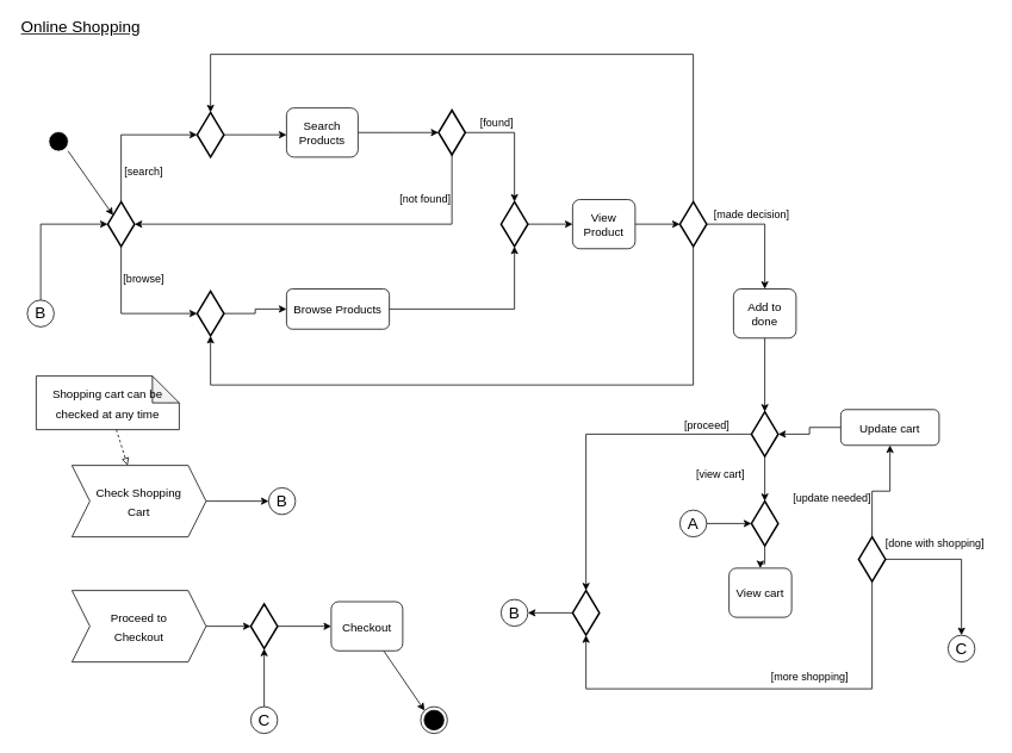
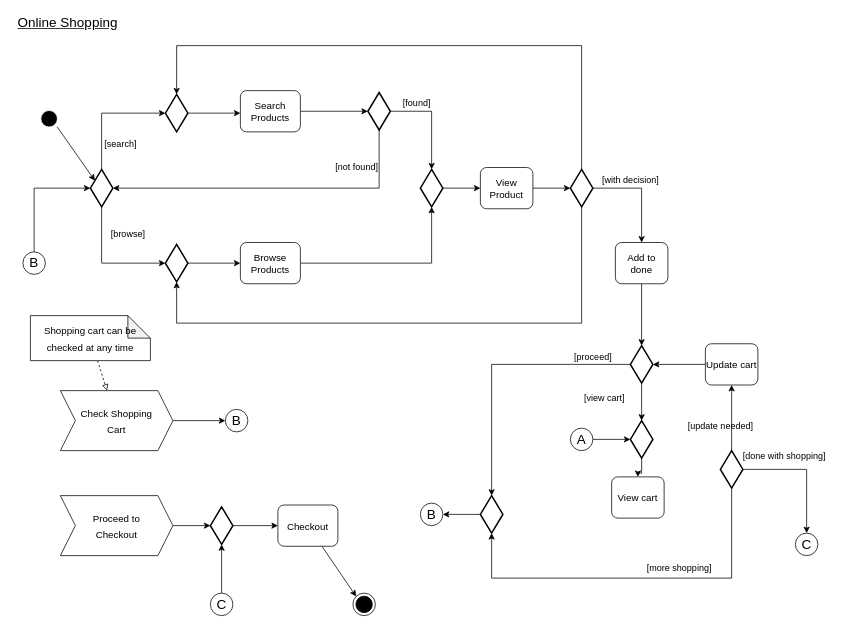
  <mxCell id="0" />
  <mxCell id="1" parent="0" />
  <mxCell id="2" value="&lt;font style=&quot;font-size: 18px;&quot;&gt;Online Shopping&lt;/font&gt;" style="text;html=1;strokeColor=none;fillColor=none;align=center;verticalAlign=middle;whiteSpace=wrap;rounded=0;fontStyle=4;fontSize=18;" vertex="1" parent="1"><mxGeometry x="20" y="20" width="140" height="20" as="geometry" /></mxCell>
  <mxCell id="3" style="rounded=0;orthogonalLoop=1;jettySize=auto;html=1;exitX=1;exitY=1;exitDx=0;exitDy=0;entryX=0.2;entryY=0.3;entryDx=0;entryDy=0;entryPerimeter=0;fontSize=18;fontColor=#000000;" edge="1" parent="1" source="4" target="7"><mxGeometry relative="1" as="geometry" /></mxCell>
  <mxCell id="4" value="" style="ellipse;html=1;shape=startState;fillColor=#000000;fontSize=18;strokeColor=#FFFFFF;" vertex="1" parent="1"><mxGeometry x="50" y="142.5" width="30" height="30" as="geometry" /></mxCell>
  <mxCell id="5" style="edgeStyle=orthogonalEdgeStyle;rounded=0;orthogonalLoop=1;jettySize=auto;html=1;entryX=0;entryY=0.5;entryDx=0;entryDy=0;entryPerimeter=0;fontSize=18;fontColor=#000000;" edge="1" parent="1" source="7" target="9"><mxGeometry relative="1" as="geometry"><Array as="points"><mxPoint x="135" y="150" /></Array></mxGeometry></mxCell>
  <mxCell id="6" style="edgeStyle=orthogonalEdgeStyle;rounded=0;orthogonalLoop=1;jettySize=auto;html=1;entryX=0;entryY=0.5;entryDx=0;entryDy=0;entryPerimeter=0;fontSize=18;fontColor=#000000;" edge="1" parent="1" source="7" target="11"><mxGeometry relative="1" as="geometry"><Array as="points"><mxPoint x="135" y="350" /></Array></mxGeometry></mxCell>
  <mxCell id="7" value="" style="strokeWidth=2;html=1;shape=mxgraph.flowchart.decision;whiteSpace=wrap;fontSize=18;fontColor=#000000;" vertex="1" parent="1"><mxGeometry x="120" y="225" width="30" height="50" as="geometry" /></mxCell>
  <mxCell id="8" style="edgeStyle=orthogonalEdgeStyle;rounded=0;orthogonalLoop=1;jettySize=auto;html=1;exitX=1;exitY=0.5;exitDx=0;exitDy=0;exitPerimeter=0;fontSize=18;fontColor=#000000;" edge="1" parent="1" source="9"><mxGeometry relative="1" as="geometry"><mxPoint x="320" y="150" as="targetPoint" /></mxGeometry></mxCell>
  <mxCell id="9" value="" style="strokeWidth=2;html=1;shape=mxgraph.flowchart.decision;whiteSpace=wrap;fontSize=18;fontColor=#000000;" vertex="1" parent="1"><mxGeometry x="220" y="125" width="30" height="50" as="geometry" /></mxCell>
  <mxCell id="10" style="edgeStyle=orthogonalEdgeStyle;rounded=0;orthogonalLoop=1;jettySize=auto;html=1;fontSize=18;fontColor=#000000;" edge="1" parent="1" source="11" target="22"><mxGeometry relative="1" as="geometry" /></mxCell>
  <mxCell id="11" value="" style="strokeWidth=2;html=1;shape=mxgraph.flowchart.decision;whiteSpace=wrap;fontSize=18;fontColor=#000000;" vertex="1" parent="1"><mxGeometry x="220" y="325" width="30" height="50" as="geometry" /></mxCell>
  <mxCell id="12" style="edgeStyle=orthogonalEdgeStyle;rounded=0;orthogonalLoop=1;jettySize=auto;html=1;fontSize=18;fontColor=#000000;" edge="1" parent="1" source="13"><mxGeometry relative="1" as="geometry"><mxPoint x="490" y="147.5" as="targetPoint" /></mxGeometry></mxCell>
  <mxCell id="13" value="Search Products" style="rounded=1;whiteSpace=wrap;html=1;fontSize=13;fontColor=#000000;" vertex="1" parent="1"><mxGeometry x="320" y="120" width="80" height="55" as="geometry" /></mxCell>
  <mxCell id="14" style="edgeStyle=orthogonalEdgeStyle;rounded=0;orthogonalLoop=1;jettySize=auto;html=1;entryX=0.5;entryY=0;entryDx=0;entryDy=0;entryPerimeter=0;fontSize=18;fontColor=#000000;" edge="1" parent="1" source="16" target="18"><mxGeometry relative="1" as="geometry" /></mxCell>
  <mxCell id="15" style="edgeStyle=orthogonalEdgeStyle;rounded=0;orthogonalLoop=1;jettySize=auto;html=1;entryX=1;entryY=0.5;entryDx=0;entryDy=0;entryPerimeter=0;fontSize=18;fontColor=#000000;" edge="1" parent="1" source="16" target="7"><mxGeometry relative="1" as="geometry"><Array as="points"><mxPoint x="505" y="250" /></Array></mxGeometry></mxCell>
  <mxCell id="16" value="" style="strokeWidth=2;html=1;shape=mxgraph.flowchart.decision;whiteSpace=wrap;fontSize=18;fontColor=#000000;" vertex="1" parent="1"><mxGeometry x="490" y="122.5" width="30" height="50" as="geometry" /></mxCell>
  <mxCell id="17" style="edgeStyle=orthogonalEdgeStyle;rounded=0;orthogonalLoop=1;jettySize=auto;html=1;fontSize=18;fontColor=#000000;" edge="1" parent="1" source="18"><mxGeometry relative="1" as="geometry"><mxPoint x="640" y="250" as="targetPoint" /></mxGeometry></mxCell>
  <mxCell id="18" value="" style="strokeWidth=2;html=1;shape=mxgraph.flowchart.decision;whiteSpace=wrap;fontSize=18;fontColor=#000000;" vertex="1" parent="1"><mxGeometry x="560" y="225" width="30" height="50" as="geometry" /></mxCell>
  <mxCell id="19" style="edgeStyle=orthogonalEdgeStyle;rounded=0;orthogonalLoop=1;jettySize=auto;html=1;entryX=0;entryY=0.5;entryDx=0;entryDy=0;entryPerimeter=0;fontSize=18;fontColor=#000000;" edge="1" parent="1" source="20" target="28"><mxGeometry relative="1" as="geometry" /></mxCell>
  <mxCell id="20" value="View Product" style="rounded=1;whiteSpace=wrap;html=1;fontSize=13;fontColor=#000000;" vertex="1" parent="1"><mxGeometry x="640" y="222.5" width="70" height="55" as="geometry" /></mxCell>
  <mxCell id="21" style="edgeStyle=orthogonalEdgeStyle;rounded=0;orthogonalLoop=1;jettySize=auto;html=1;entryX=0.5;entryY=1;entryDx=0;entryDy=0;entryPerimeter=0;fontSize=18;fontColor=#000000;" edge="1" parent="1" source="22" target="18"><mxGeometry relative="1" as="geometry" /></mxCell>
- <mxCell id="22" value="Browse Products" style="rounded=1;whiteSpace=wrap;html=1;fontSize=13;fontColor=#000000;" vertex="1" parent="1"><mxGeometry x="320" y="322.5" width="115" height="45" as="geometry" /></mxCell>
+ <mxCell id="22" value="Browse Products" style="rounded=1;whiteSpace=wrap;html=1;fontSize=13;fontColor=#000000;" vertex="1" parent="1"><mxGeometry x="320" y="322.5" width="80" height="55" as="geometry" /></mxCell>
  <mxCell id="23" style="edgeStyle=orthogonalEdgeStyle;rounded=0;orthogonalLoop=1;jettySize=auto;html=1;entryX=0;entryY=0.5;entryDx=0;entryDy=0;entryPerimeter=0;fontSize=18;fontColor=#000000;" edge="1" parent="1" source="24" target="7"><mxGeometry relative="1" as="geometry"><Array as="points"><mxPoint x="45" y="250" /></Array></mxGeometry></mxCell>
  <mxCell id="24" value="B" style="ellipse;whiteSpace=wrap;html=1;aspect=fixed;fontSize=18;fontColor=#000000;strokeColor=#000000;" vertex="1" parent="1"><mxGeometry x="30" y="335" width="30" height="30" as="geometry" /></mxCell>
  <mxCell id="25" style="edgeStyle=orthogonalEdgeStyle;rounded=0;orthogonalLoop=1;jettySize=auto;html=1;entryX=0.5;entryY=0;entryDx=0;entryDy=0;entryPerimeter=0;fontSize=18;fontColor=#000000;" edge="1" parent="1" source="28" target="9"><mxGeometry relative="1" as="geometry"><Array as="points"><mxPoint x="775" y="60" /><mxPoint x="235" y="60" /></Array></mxGeometry></mxCell>
  <mxCell id="26" style="edgeStyle=orthogonalEdgeStyle;rounded=0;orthogonalLoop=1;jettySize=auto;html=1;entryX=0.5;entryY=0;entryDx=0;entryDy=0;fontSize=18;fontColor=#000000;" edge="1" parent="1" source="28" target="30"><mxGeometry relative="1" as="geometry" /></mxCell>
  <mxCell id="27" style="edgeStyle=orthogonalEdgeStyle;rounded=0;orthogonalLoop=1;jettySize=auto;html=1;entryX=0.5;entryY=1;entryDx=0;entryDy=0;entryPerimeter=0;fontSize=13;fontColor=#000000;endArrow=classic;endFill=1;startArrow=none;startFill=0;" edge="1" parent="1" source="28" target="11"><mxGeometry relative="1" as="geometry"><Array as="points"><mxPoint x="775" y="430" /><mxPoint x="235" y="430" /></Array></mxGeometry></mxCell>
  <mxCell id="28" value="" style="strokeWidth=2;html=1;shape=mxgraph.flowchart.decision;whiteSpace=wrap;fontSize=18;fontColor=#000000;" vertex="1" parent="1"><mxGeometry x="760" y="225" width="30" height="50" as="geometry" /></mxCell>
  <mxCell id="29" style="edgeStyle=orthogonalEdgeStyle;rounded=0;orthogonalLoop=1;jettySize=auto;html=1;entryX=0.5;entryY=0;entryDx=0;entryDy=0;entryPerimeter=0;fontSize=18;fontColor=#000000;" edge="1" parent="1" source="30" target="33"><mxGeometry relative="1" as="geometry" /></mxCell>
  <mxCell id="30" value="Add to done" style="rounded=1;whiteSpace=wrap;html=1;fontSize=13;fontColor=#000000;" vertex="1" parent="1"><mxGeometry x="820" y="322.5" width="70" height="55" as="geometry" /></mxCell>
  <mxCell id="31" style="edgeStyle=orthogonalEdgeStyle;rounded=0;orthogonalLoop=1;jettySize=auto;html=1;entryX=0.5;entryY=0;entryDx=0;entryDy=0;entryPerimeter=0;fontSize=18;fontColor=#000000;" edge="1" parent="1" source="33" target="46"><mxGeometry relative="1" as="geometry" /></mxCell>
  <mxCell id="32" style="edgeStyle=orthogonalEdgeStyle;rounded=0;orthogonalLoop=1;jettySize=auto;html=1;exitX=0.5;exitY=1;exitDx=0;exitDy=0;exitPerimeter=0;entryX=0.5;entryY=0;entryDx=0;entryDy=0;entryPerimeter=0;fontSize=13;fontColor=#000000;startArrow=none;startFill=0;endArrow=classic;endFill=1;" edge="1" parent="1" source="33" target="37"><mxGeometry relative="1" as="geometry" /></mxCell>
  <mxCell id="33" value="" style="strokeWidth=2;html=1;shape=mxgraph.flowchart.decision;whiteSpace=wrap;fontSize=18;fontColor=#000000;" vertex="1" parent="1"><mxGeometry x="840" y="460" width="30" height="50" as="geometry" /></mxCell>
  <mxCell id="34" style="edgeStyle=orthogonalEdgeStyle;rounded=0;orthogonalLoop=1;jettySize=auto;html=1;fontSize=18;fontColor=#000000;" edge="1" parent="1" source="35" target="33"><mxGeometry relative="1" as="geometry" /></mxCell>
- <mxCell id="35" value="Update cart" style="rounded=1;whiteSpace=wrap;html=1;fontSize=13;fontColor=#000000;" vertex="1" parent="1"><mxGeometry x="940" y="457.5" width="110" height="40" as="geometry" /></mxCell>
+ <mxCell id="35" value="Update cart" style="rounded=1;whiteSpace=wrap;html=1;fontSize=13;fontColor=#000000;" vertex="1" parent="1"><mxGeometry x="940" y="457.5" width="70" height="55" as="geometry" /></mxCell>
  <mxCell id="36" style="edgeStyle=orthogonalEdgeStyle;rounded=0;orthogonalLoop=1;jettySize=auto;html=1;entryX=0.5;entryY=0;entryDx=0;entryDy=0;fontSize=18;fontColor=#000000;" edge="1" parent="1" source="37" target="40"><mxGeometry relative="1" as="geometry" /></mxCell>
  <mxCell id="37" value="" style="strokeWidth=2;html=1;shape=mxgraph.flowchart.decision;whiteSpace=wrap;fontSize=18;fontColor=#000000;" vertex="1" parent="1"><mxGeometry x="840" y="560" width="30" height="50" as="geometry" /></mxCell>
  <mxCell id="38" style="edgeStyle=orthogonalEdgeStyle;rounded=0;orthogonalLoop=1;jettySize=auto;html=1;entryX=0;entryY=0.5;entryDx=0;entryDy=0;entryPerimeter=0;fontSize=18;fontColor=#000000;" edge="1" parent="1" source="39" target="37"><mxGeometry relative="1" as="geometry" /></mxCell>
  <mxCell id="39" value="A" style="ellipse;whiteSpace=wrap;html=1;aspect=fixed;fontSize=18;fontColor=#000000;strokeColor=#000000;" vertex="1" parent="1"><mxGeometry x="760" y="570" width="30" height="30" as="geometry" /></mxCell>
  <mxCell id="40" value="View cart" style="rounded=1;whiteSpace=wrap;html=1;fontSize=13;fontColor=#000000;" vertex="1" parent="1"><mxGeometry x="815" y="635" width="70" height="55" as="geometry" /></mxCell>
  <mxCell id="41" style="edgeStyle=orthogonalEdgeStyle;rounded=0;orthogonalLoop=1;jettySize=auto;html=1;entryX=0.5;entryY=1;entryDx=0;entryDy=0;fontSize=18;fontColor=#000000;" edge="1" parent="1" source="44" target="35"><mxGeometry relative="1" as="geometry" /></mxCell>
  <mxCell id="42" style="edgeStyle=orthogonalEdgeStyle;rounded=0;orthogonalLoop=1;jettySize=auto;html=1;entryX=0.5;entryY=1;entryDx=0;entryDy=0;entryPerimeter=0;fontSize=18;fontColor=#000000;" edge="1" parent="1" source="44" target="46"><mxGeometry relative="1" as="geometry"><Array as="points"><mxPoint x="975" y="770" /><mxPoint x="655" y="770" /></Array></mxGeometry></mxCell>
  <mxCell id="43" style="edgeStyle=orthogonalEdgeStyle;rounded=0;orthogonalLoop=1;jettySize=auto;html=1;entryX=0.5;entryY=0;entryDx=0;entryDy=0;fontSize=18;fontColor=#000000;" edge="1" parent="1" source="44" target="47"><mxGeometry relative="1" as="geometry" /></mxCell>
  <mxCell id="44" value="" style="strokeWidth=2;html=1;shape=mxgraph.flowchart.decision;whiteSpace=wrap;fontSize=18;fontColor=#000000;" vertex="1" parent="1"><mxGeometry x="960" y="600" width="30" height="50" as="geometry" /></mxCell>
  <mxCell id="45" style="edgeStyle=orthogonalEdgeStyle;rounded=0;orthogonalLoop=1;jettySize=auto;html=1;exitX=0;exitY=0.5;exitDx=0;exitDy=0;exitPerimeter=0;entryX=1;entryY=0.5;entryDx=0;entryDy=0;fontSize=13;fontColor=#000000;startArrow=none;startFill=0;endArrow=classic;endFill=1;" edge="1" parent="1" source="46" target="72"><mxGeometry relative="1" as="geometry" /></mxCell>
  <mxCell id="46" value="" style="strokeWidth=2;html=1;shape=mxgraph.flowchart.decision;whiteSpace=wrap;fontSize=18;fontColor=#000000;" vertex="1" parent="1"><mxGeometry x="640" y="660" width="30" height="50" as="geometry" /></mxCell>
  <mxCell id="47" value="C" style="ellipse;whiteSpace=wrap;html=1;aspect=fixed;fontSize=18;fontColor=#000000;strokeColor=#000000;" vertex="1" parent="1"><mxGeometry x="1060" y="710" width="30" height="30" as="geometry" /></mxCell>
  <mxCell id="48" style="edgeStyle=none;rounded=0;orthogonalLoop=1;jettySize=auto;html=1;fontSize=18;fontColor=#000000;dashed=1;endArrow=block;endFill=0;" edge="1" parent="1" source="49" target="51"><mxGeometry relative="1" as="geometry" /></mxCell>
  <mxCell id="49" value="&lt;font style=&quot;font-size: 13px&quot;&gt;Shopping cart can be checked at any time&lt;/font&gt;" style="shape=note;whiteSpace=wrap;html=1;backgroundOutline=1;darkOpacity=0.05;fontSize=18;fontColor=#000000;strokeColor=#000000;" vertex="1" parent="1"><mxGeometry x="40" y="420" width="160" height="60" as="geometry" /></mxCell>
  <mxCell id="50" style="edgeStyle=orthogonalEdgeStyle;rounded=0;orthogonalLoop=1;jettySize=auto;html=1;fontSize=18;fontColor=#000000;" edge="1" parent="1" source="51" target="52"><mxGeometry relative="1" as="geometry" /></mxCell>
  <mxCell id="51" value="&lt;font style=&quot;font-size: 13px&quot;&gt;Check Shopping &lt;br&gt;Cart&lt;/font&gt;" style="shape=step;perimeter=stepPerimeter;whiteSpace=wrap;html=1;fixedSize=1;fontSize=18;fontColor=#000000;strokeColor=#000000;" vertex="1" parent="1"><mxGeometry x="80" y="520" width="150" height="80" as="geometry" /></mxCell>
  <mxCell id="52" value="B" style="ellipse;whiteSpace=wrap;html=1;aspect=fixed;fontSize=18;fontColor=#000000;strokeColor=#000000;" vertex="1" parent="1"><mxGeometry x="300" y="545" width="30" height="30" as="geometry" /></mxCell>
  <mxCell id="53" style="edgeStyle=orthogonalEdgeStyle;rounded=0;orthogonalLoop=1;jettySize=auto;html=1;exitX=1;exitY=0.5;exitDx=0;exitDy=0;entryX=0;entryY=0.5;entryDx=0;entryDy=0;entryPerimeter=0;fontSize=18;fontColor=#000000;" edge="1" parent="1" source="54" target="56"><mxGeometry relative="1" as="geometry" /></mxCell>
  <mxCell id="54" value="&lt;span style=&quot;font-size: 13px&quot;&gt;Proceed to &lt;br&gt;Checkout&lt;/span&gt;" style="shape=step;perimeter=stepPerimeter;whiteSpace=wrap;html=1;fixedSize=1;fontSize=18;fontColor=#000000;strokeColor=#000000;" vertex="1" parent="1"><mxGeometry x="80" y="660" width="150" height="80" as="geometry" /></mxCell>
  <mxCell id="55" style="edgeStyle=orthogonalEdgeStyle;rounded=0;orthogonalLoop=1;jettySize=auto;html=1;exitX=1;exitY=0.5;exitDx=0;exitDy=0;exitPerimeter=0;fontSize=18;fontColor=#000000;" edge="1" parent="1" source="56" target="58"><mxGeometry relative="1" as="geometry" /></mxCell>
  <mxCell id="56" value="" style="strokeWidth=2;html=1;shape=mxgraph.flowchart.decision;whiteSpace=wrap;fontSize=18;fontColor=#000000;" vertex="1" parent="1"><mxGeometry x="280" y="675" width="30" height="50" as="geometry" /></mxCell>
  <mxCell id="57" style="rounded=0;orthogonalLoop=1;jettySize=auto;html=1;entryX=0;entryY=0;entryDx=0;entryDy=0;fontSize=18;fontColor=#000000;" edge="1" parent="1" source="58" target="61"><mxGeometry relative="1" as="geometry" /></mxCell>
  <mxCell id="58" value="&lt;font style=&quot;font-size: 13px&quot;&gt;Checkout&lt;/font&gt;" style="rounded=1;whiteSpace=wrap;html=1;fontSize=18;fontColor=#000000;" vertex="1" parent="1"><mxGeometry x="370" y="672.5" width="80" height="55" as="geometry" /></mxCell>
  <mxCell id="59" style="edgeStyle=orthogonalEdgeStyle;rounded=0;orthogonalLoop=1;jettySize=auto;html=1;exitX=0.5;exitY=0;exitDx=0;exitDy=0;entryX=0.5;entryY=1;entryDx=0;entryDy=0;entryPerimeter=0;fontSize=18;fontColor=#000000;" edge="1" parent="1" source="60" target="56"><mxGeometry relative="1" as="geometry" /></mxCell>
  <mxCell id="60" value="C" style="ellipse;whiteSpace=wrap;html=1;aspect=fixed;fontSize=18;fontColor=#000000;strokeColor=#000000;" vertex="1" parent="1"><mxGeometry x="280" y="790" width="30" height="30" as="geometry" /></mxCell>
  <mxCell id="61" value="" style="ellipse;html=1;shape=endState;fillColor=#000000;fontSize=18;fontColor=#000000;" vertex="1" parent="1"><mxGeometry x="470" y="790" width="30" height="30" as="geometry" /></mxCell>
  <mxCell id="62" value="&lt;font style=&quot;font-size: 12px&quot;&gt;[search]&lt;/font&gt;" style="text;html=1;align=center;verticalAlign=middle;resizable=0;points=[];autosize=1;strokeColor=none;fontSize=18;fontColor=#000000;" vertex="1" parent="1"><mxGeometry x="130" y="175" width="60" height="30" as="geometry" /></mxCell>
- <mxCell id="63" value="&lt;font style=&quot;font-size: 12px&quot;&gt;[browse]&lt;/font&gt;" style="text;html=1;align=center;verticalAlign=middle;resizable=0;points=[];autosize=1;strokeColor=none;fontSize=18;fontColor=#000000;" vertex="1" parent="1"><mxGeometry x="130" y="295" width="60" height="30" as="geometry" /></mxCell>
+ <mxCell id="63" value="&lt;font style=&quot;font-size: 12px&quot;&gt;[browse]&lt;/font&gt;" style="text;html=1;align=center;verticalAlign=middle;resizable=0;points=[];autosize=1;strokeColor=none;fontSize=18;fontColor=#000000;" vertex="1" parent="1"><mxGeometry x="140" y="295" width="60" height="30" as="geometry" /></mxCell>
  <mxCell id="64" value="&lt;font style=&quot;font-size: 12px&quot;&gt;[not found]&lt;/font&gt;" style="text;html=1;align=center;verticalAlign=middle;resizable=0;points=[];autosize=1;strokeColor=none;fontSize=18;fontColor=#000000;" vertex="1" parent="1"><mxGeometry x="440" y="205" width="70" height="30" as="geometry" /></mxCell>
  <mxCell id="65" value="&lt;font style=&quot;font-size: 12px&quot;&gt;[found]&lt;/font&gt;" style="text;html=1;align=center;verticalAlign=middle;resizable=0;points=[];autosize=1;strokeColor=none;fontSize=18;fontColor=#000000;" vertex="1" parent="1"><mxGeometry x="530" y="120" width="50" height="30" as="geometry" /></mxCell>
- <mxCell id="66" value="&lt;font style=&quot;font-size: 12px&quot;&gt;[made decision]&lt;/font&gt;" style="text;html=1;align=center;verticalAlign=middle;resizable=0;points=[];autosize=1;strokeColor=none;fontSize=18;fontColor=#000000;" vertex="1" parent="1"><mxGeometry x="790" y="222.5" width="100" height="30" as="geometry" /></mxCell>
+ <mxCell id="66" value="&lt;font style=&quot;font-size: 12px&quot;&gt;[with decision]&lt;/font&gt;" style="text;html=1;align=center;verticalAlign=middle;resizable=0;points=[];autosize=1;strokeColor=none;fontSize=18;fontColor=#000000;" vertex="1" parent="1"><mxGeometry x="790" y="222.5" width="100" height="30" as="geometry" /></mxCell>
  <mxCell id="67" value="&lt;font style=&quot;font-size: 12px&quot;&gt;[proceed]&lt;/font&gt;" style="text;html=1;align=center;verticalAlign=middle;resizable=0;points=[];autosize=1;strokeColor=none;fontSize=18;fontColor=#000000;" vertex="1" parent="1"><mxGeometry x="755" y="457.5" width="70" height="30" as="geometry" /></mxCell>
  <mxCell id="68" value="&lt;span style=&quot;font-size: 12px&quot;&gt;[view cart]&lt;/span&gt;" style="text;html=1;align=center;verticalAlign=middle;resizable=0;points=[];autosize=1;strokeColor=none;fontSize=18;fontColor=#000000;" vertex="1" parent="1"><mxGeometry x="770" y="512.5" width="70" height="30" as="geometry" /></mxCell>
- <mxCell id="69" value="&lt;span style=&quot;font-size: 12px&quot;&gt;[update needed]&lt;/span&gt;" style="text;html=1;align=center;verticalAlign=middle;resizable=0;points=[];autosize=1;strokeColor=none;fontSize=18;fontColor=#000000;" vertex="1" parent="1"><mxGeometry x="880" y="540" width="100" height="30" as="geometry" /></mxCell>
+ <mxCell id="69" value="&lt;span style=&quot;font-size: 12px&quot;&gt;[update needed]&lt;/span&gt;" style="text;html=1;align=center;verticalAlign=middle;resizable=0;points=[];autosize=1;strokeColor=none;fontSize=18;fontColor=#000000;" vertex="1" parent="1"><mxGeometry x="910" y="550" width="100" height="30" as="geometry" /></mxCell>
  <mxCell id="70" value="&lt;span style=&quot;font-size: 12px&quot;&gt;[done with shopping]&lt;/span&gt;" style="text;html=1;align=center;verticalAlign=middle;resizable=0;points=[];autosize=1;strokeColor=none;fontSize=18;fontColor=#000000;" vertex="1" parent="1"><mxGeometry x="980" y="590" width="130" height="30" as="geometry" /></mxCell>
  <mxCell id="71" value="&lt;span style=&quot;font-size: 12px&quot;&gt;[more shopping]&lt;/span&gt;" style="text;html=1;align=center;verticalAlign=middle;resizable=0;points=[];autosize=1;strokeColor=none;fontSize=18;fontColor=#000000;" vertex="1" parent="1"><mxGeometry x="855" y="740" width="100" height="30" as="geometry" /></mxCell>
  <mxCell id="72" value="B" style="ellipse;whiteSpace=wrap;html=1;aspect=fixed;fontSize=18;fontColor=#000000;strokeColor=#000000;" vertex="1" parent="1"><mxGeometry x="560" y="670" width="30" height="30" as="geometry" /></mxCell>
